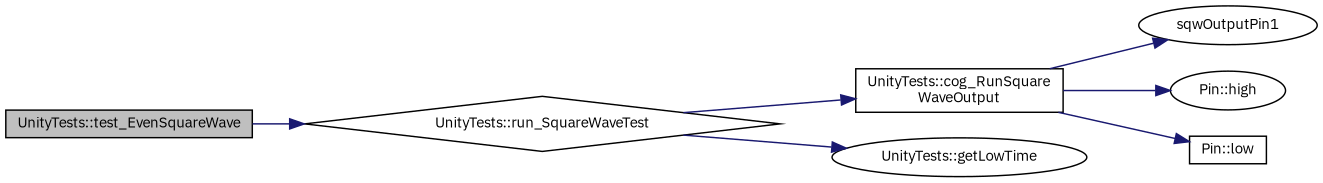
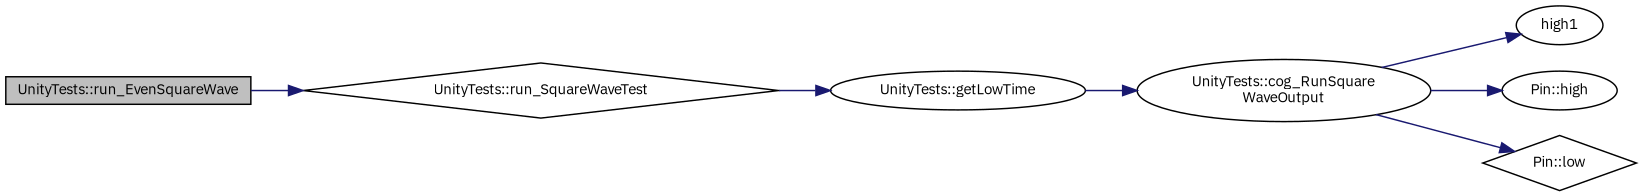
  digraph {
    fontname="IBM Plex Sans"
    rankdir=LR
    node [color=black fillcolor=white fontname="IBM Plex Sans" fontsize=10 shape=ellipse style=filled]
    edge [color=midnightblue fontname="IBM Plex Sans" fontsize=10 labelfontname=Helvetica labelfontsize=10 style=solid]
-   n1 [fillcolor=grey75 fontcolor=black height=0.2 label="UnityTests::test_EvenSquareWave" shape=box width=0.4]
+   n1 [fillcolor=grey75 fontcolor=black height=0.2 label="UnityTests::run_EvenSquareWave" shape=box width=0.4]
    n2 [height=0.2 label="UnityTests::run_SquareWaveTest" shape=diamond width=0.4]
-   n3 [height=0.2 label="UnityTests::cog_RunSquare\lWaveOutput" shape=box width=0.4]
+   n3 [height=0.2 label="UnityTests::cog_RunSquare\lWaveOutput" width=0.4]
    n4 [height=0.2 label="UnityTests::getLowTime" width=0.4]
-   n5 [height=0.2 label=sqwOutputPin1 width=0.4]
+   n5 [height=0.2 label=high1 width=0.4]
    n6 [height=0.2 label="Pin::high" width=0.4]
-   n7 [height=0.2 label="Pin::low" shape=box width=0.4]
+   n7 [height=0.2 label="Pin::low" shape=diamond width=0.4]
    n1 -> n2
-   n2 -> n3
+   n4 -> n3
    n2 -> n4
    n3 -> n5
    n3 -> n6
    n3 -> n7
  }
